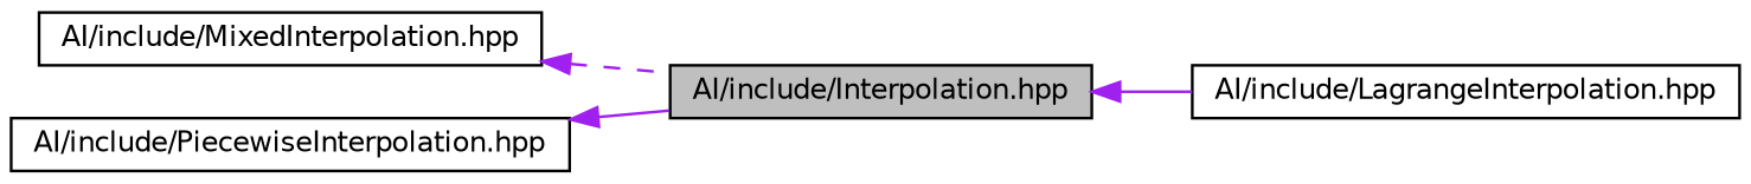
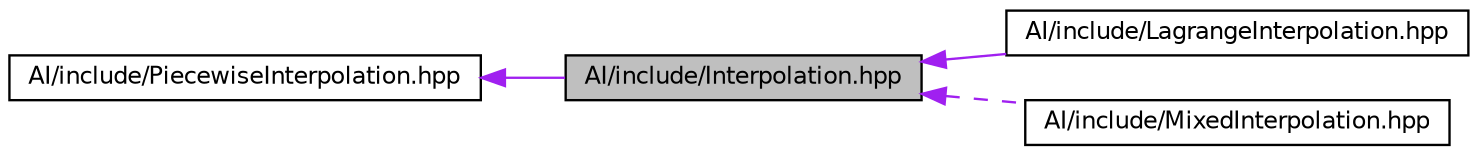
  digraph {
    rankdir=LR
    node [color=black fillcolor=white fontname=Helvetica fontsize=10 shape=record style=filled]
    edge [color=purple dir=back fontname=Helvetica fontsize=10 labelfontname=Helvetica labelfontsize=10 style=solid]
    n1 [fillcolor=grey75 fontcolor=black height=0.2 label="AI/include/Interpolation.hpp" width=0.4]
    n2 [height=0.2 label="AI/include/LagrangeInterpolation.hpp" width=0.4]
    n3 [height=0.2 label="AI/include/MixedInterpolation.hpp" width=0.4]
    n4 [height=0.2 label="AI/include/PiecewiseInterpolation.hpp" width=0.4]
    n1 -> n2
-   n3 -> n1 [style=dashed]
+   n1 -> n3 [style=dashed]
    n4 -> n1
  }
